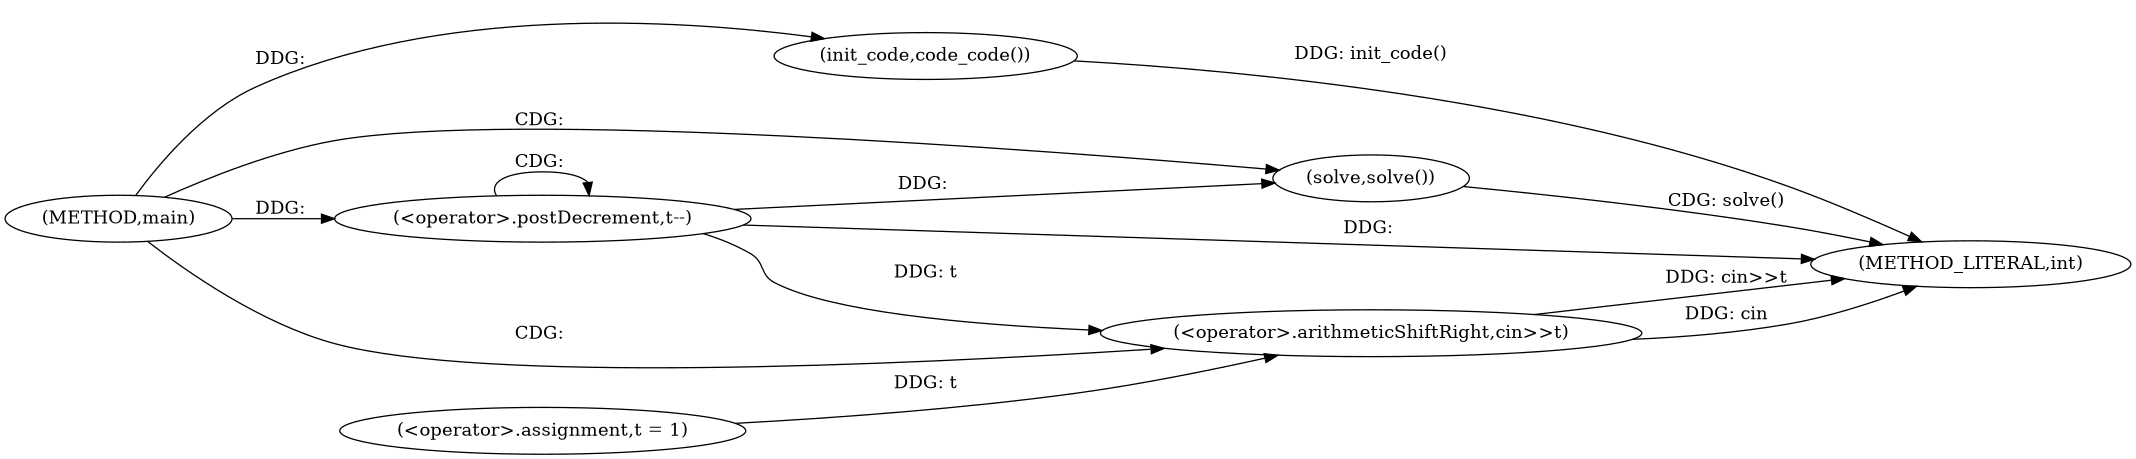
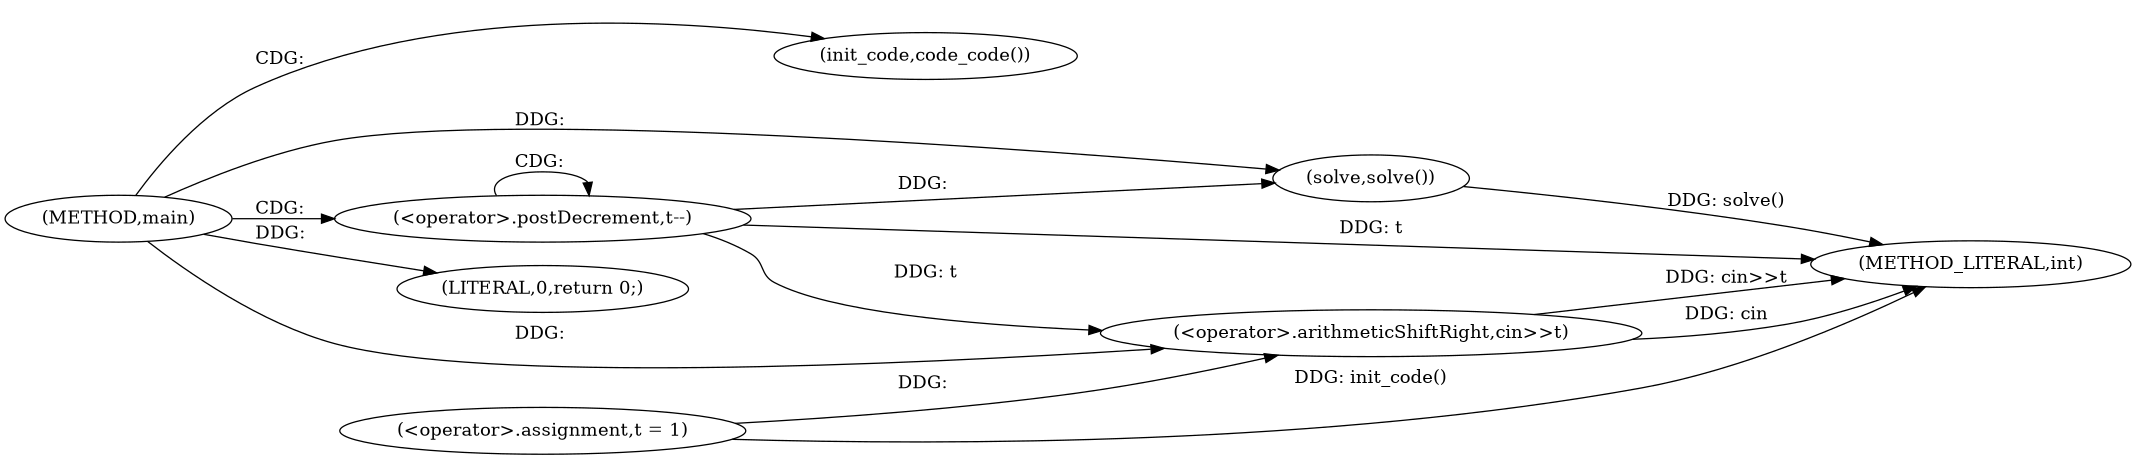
  digraph {
    rankdir=LR
    n1 [label="(METHOD,main)"]
    n2 [label="(init_code,code_code())"]
    n3 [label="(<operator>.arithmeticShiftRight,cin>>t)"]
    n4 [label="(<operator>.postDecrement,t--)"]
+   n5 [label="(LITERAL,0,return 0;)"]
    n6 [label="(solve,solve())"]
    n7 [label="(METHOD_LITERAL,int)"]
    n8 [label="(<operator>.assignment,t = 1)"]
-   n1 -> n2 [label="DDG: "]
-   n1 -> n3 [label="CDG: "]
-   n1 -> n4 [label="DDG: "]
-   n1 -> n6 [label="CDG: "]
-   n2 -> n7 [label="DDG: init_code()"]
+   n1 -> n2 [label="CDG: "]
+   n1 -> n3 [label="DDG: "]
+   n1 -> n4 [label="CDG: "]
+   n1 -> n5 [label="DDG: "]
+   n1 -> n6 [label="DDG: "]
+   n8 -> n7 [label="DDG: init_code()"]
    n3 -> n7 [label="DDG: cin>>t"]
    n3 -> n7 [label="DDG: cin"]
    n4 -> n3 [label="DDG: t"]
    n4 -> n4 [label="CDG: "]
    n4 -> n6 [label="DDG: "]
-   n4 -> n7 [label="DDG: "]
-   n6 -> n7 [label="CDG: solve()"]
-   n8 -> n3 [label="DDG: t"]
+   n4 -> n7 [label="DDG: t"]
+   n6 -> n7 [label="DDG: solve()"]
+   n8 -> n3 [label="DDG: "]
  }
